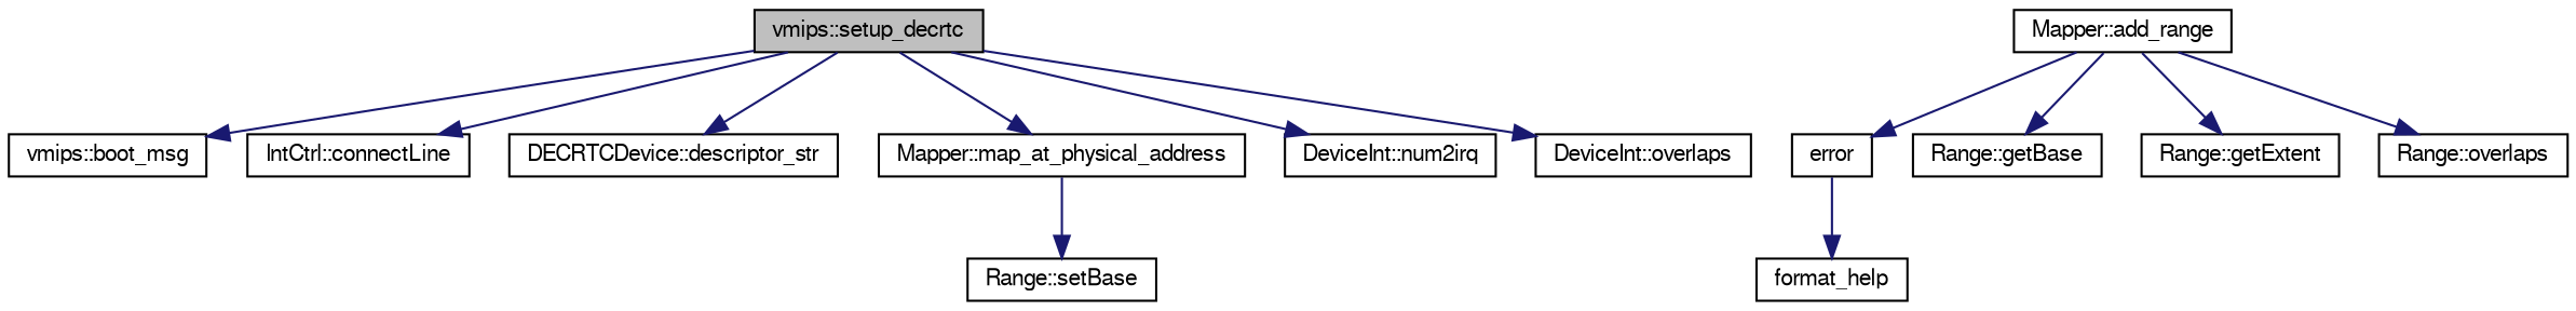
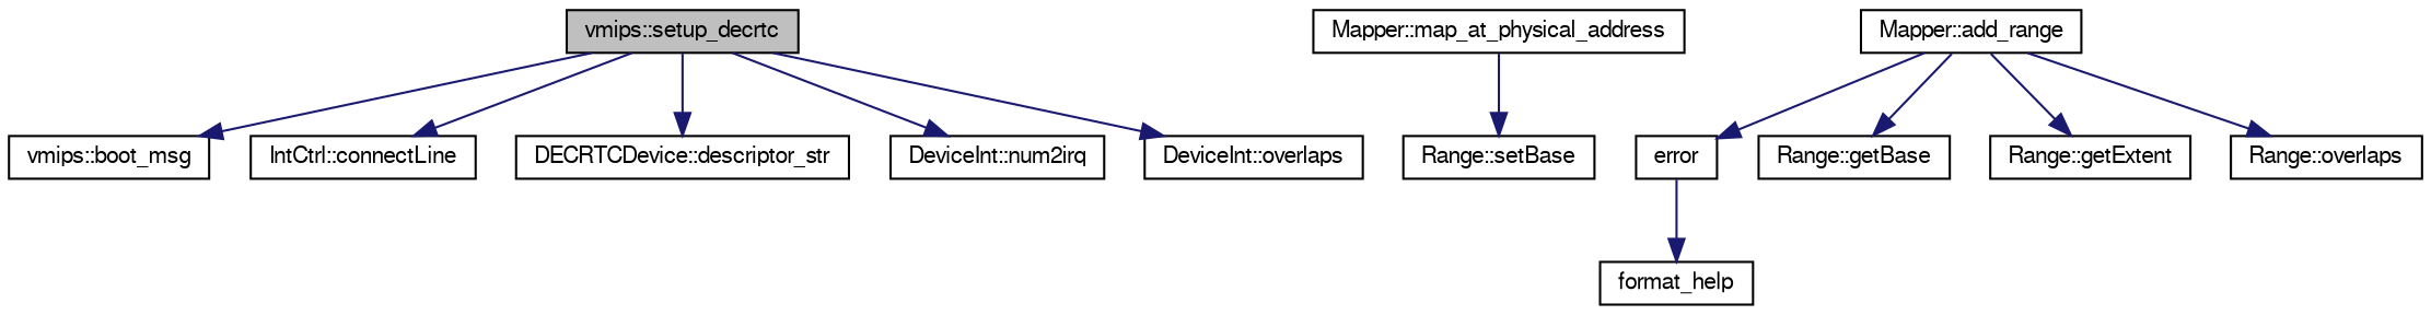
  digraph {
    rankdir=TB
    node [color=black fillcolor=white fontname=FreeSans fontsize=10 shape=record style=filled]
    edge [color=midnightblue fontname=FreeSans fontsize=10 labelfontname=FreeSans labelfontsize=10 style=solid]
    n1 [fillcolor=grey75 fontcolor=black height=0.2 label="vmips::setup_decrtc" width=0.4]
    n2 [height=0.2 label="vmips::boot_msg" width=0.4]
    n3 [height=0.2 label="IntCtrl::connectLine" width=0.4]
    n4 [height=0.2 label="DECRTCDevice::descriptor_str" width=0.4]
    n5 [height=0.2 label="Mapper::map_at_physical_address" width=0.4]
    n6 [height=0.2 label="DeviceInt::num2irq" width=0.4]
    n7 [height=0.2 label="DeviceInt::overlaps" width=0.4]
    n8 [height=0.2 label="Range::setBase" width=0.4]
    n9 [height=0.2 label="Mapper::add_range" width=0.4]
    n10 [height=0.2 label=error width=0.4]
    n11 [height=0.2 label="Range::getBase" width=0.4]
    n12 [height=0.2 label="Range::getExtent" width=0.4]
    n13 [height=0.2 label="Range::overlaps" width=0.4]
    n14 [height=0.2 label=format_help width=0.4]
    n1 -> n2
    n1 -> n3
    n1 -> n4
-   n1 -> n5
    n1 -> n6
    n1 -> n7
    n5 -> n8
    n9 -> n10
    n9 -> n11
    n9 -> n12
    n9 -> n13
    n10 -> n14
  }
